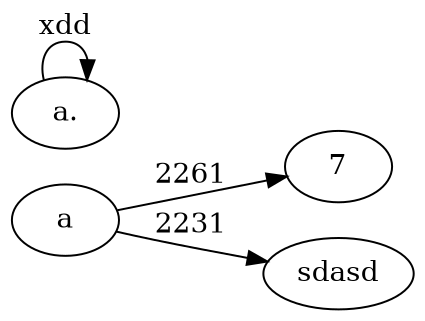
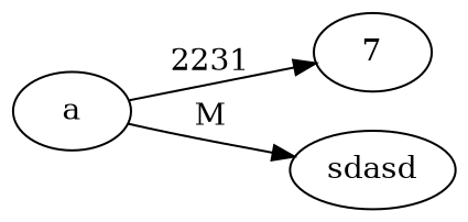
  digraph {
    rankdir=LR
    n1 [label=a]
    n2 [label=7]
    n3 [label=sdasd]
-   n4 [label="a."]
-   n1 -> n2 [label=2261]
-   n1 -> n3 [label=2231]
-   n4 -> n4 [label=xdd]
+   n1 -> n2 [label=2231]
+   n1 -> n3 [label=M]
  }
